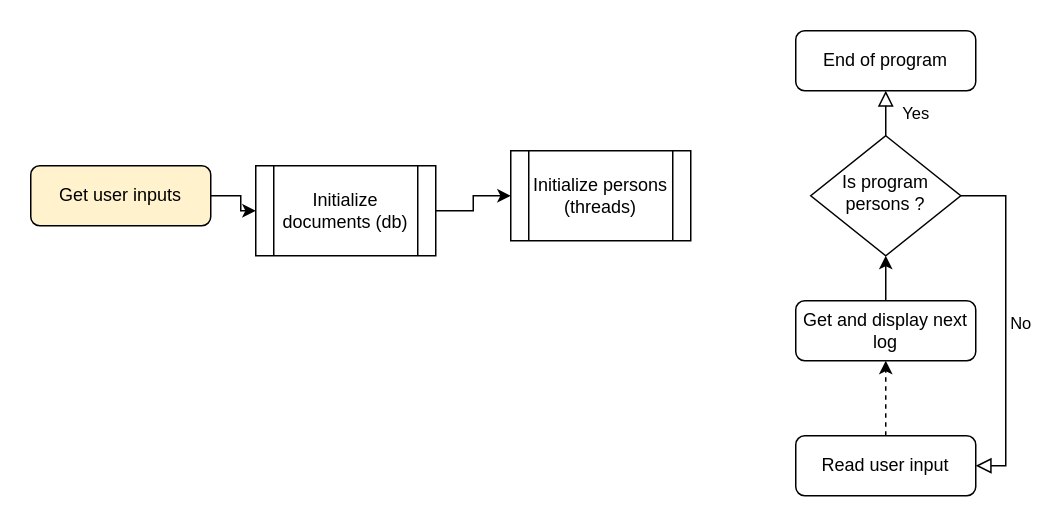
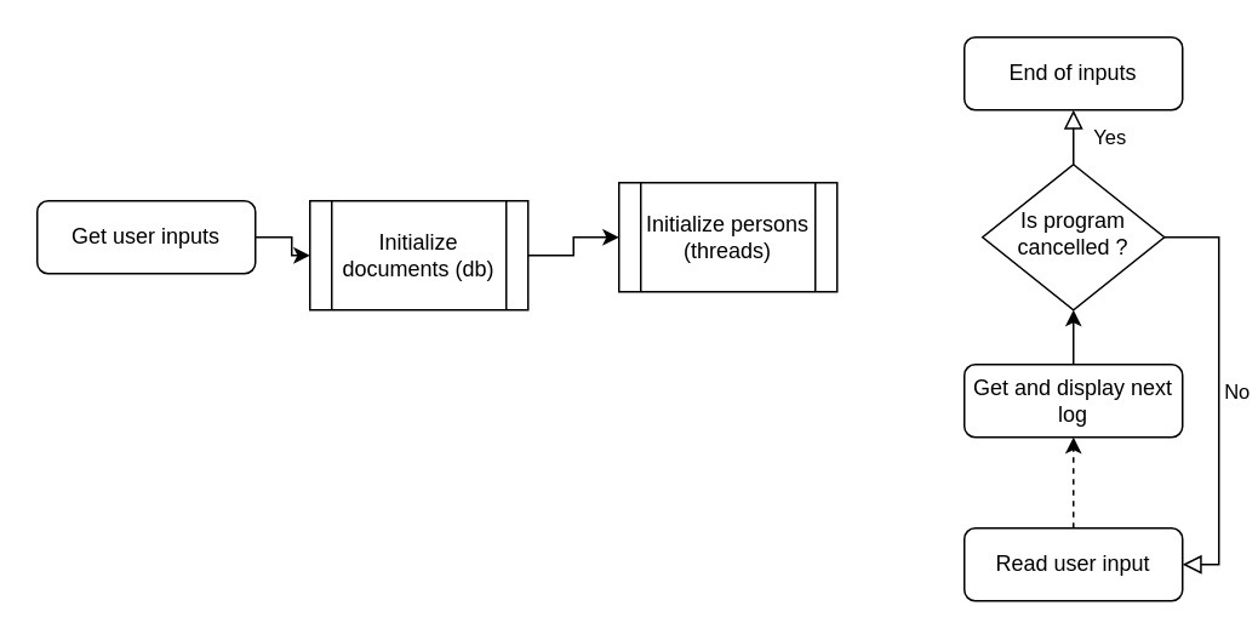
  <mxCell id="0" />
  <mxCell id="1" parent="0" />
  <mxCell id="2" style="edgeStyle=orthogonalEdgeStyle;rounded=0;orthogonalLoop=1;jettySize=auto;html=1;entryX=0;entryY=0.5;entryDx=0;entryDy=0;" edge="1" parent="1" source="3" target="8"><mxGeometry relative="1" as="geometry"><Array as="points" /></mxGeometry></mxCell>
- <mxCell id="3" value="Get user inputs" style="rounded=1;whiteSpace=wrap;html=1;fontSize=12;glass=0;strokeWidth=1;shadow=0;fillColor=#fff2cc;" parent="1" vertex="1"><mxGeometry x="20" y="110" width="120" height="40" as="geometry" /></mxCell>
+ <mxCell id="3" value="Get user inputs" style="rounded=1;whiteSpace=wrap;html=1;fontSize=12;glass=0;strokeWidth=1;shadow=0;" parent="1" vertex="1"><mxGeometry x="20" y="110" width="120" height="40" as="geometry" /></mxCell>
  <mxCell id="4" value="Yes" style="rounded=0;html=1;jettySize=auto;orthogonalLoop=1;fontSize=11;endArrow=block;endFill=0;endSize=8;strokeWidth=1;shadow=0;labelBackgroundColor=none;edgeStyle=orthogonalEdgeStyle;entryX=0.5;entryY=1;entryDx=0;entryDy=0;" parent="1" source="6" target="12" edge="1"><mxGeometry y="20" relative="1" as="geometry"><mxPoint as="offset" /><mxPoint x="310.043" y="430.034" as="targetPoint" /><Array as="points" /></mxGeometry></mxCell>
  <mxCell id="5" value="No" style="edgeStyle=orthogonalEdgeStyle;rounded=0;html=1;jettySize=auto;orthogonalLoop=1;fontSize=11;endArrow=block;endFill=0;endSize=8;strokeWidth=1;shadow=0;labelBackgroundColor=none;entryX=1;entryY=0.5;entryDx=0;entryDy=0;exitX=1;exitY=0.5;exitDx=0;exitDy=0;" parent="1" source="6" target="11" edge="1"><mxGeometry y="10" relative="1" as="geometry"><mxPoint as="offset" /><mxPoint x="-110" y="430" as="targetPoint" /><Array as="points"><mxPoint x="670" y="130" /><mxPoint x="670" y="310" /></Array></mxGeometry></mxCell>
- <mxCell id="6" value="Is program persons ?" style="rhombus;whiteSpace=wrap;html=1;shadow=0;fontFamily=Helvetica;fontSize=12;align=center;strokeWidth=1;spacing=6;spacingTop=-4;" parent="1" vertex="1"><mxGeometry x="540" y="90" width="100" height="80" as="geometry" /></mxCell>
+ <mxCell id="6" value="Is program cancelled ?" style="rhombus;whiteSpace=wrap;html=1;shadow=0;fontFamily=Helvetica;fontSize=12;align=center;strokeWidth=1;spacing=6;spacingTop=-4;" parent="1" vertex="1"><mxGeometry x="540" y="90" width="100" height="80" as="geometry" /></mxCell>
  <mxCell id="7" style="edgeStyle=orthogonalEdgeStyle;rounded=0;orthogonalLoop=1;jettySize=auto;html=1;entryX=0;entryY=0.5;entryDx=0;entryDy=0;" edge="1" parent="1" source="8" target="9"><mxGeometry relative="1" as="geometry" /></mxCell>
  <mxCell id="8" value="Initialize documents (db)" style="shape=process;whiteSpace=wrap;html=1;backgroundOutline=1;" vertex="1" parent="1"><mxGeometry x="170" y="110" width="120" height="60" as="geometry" /></mxCell>
  <mxCell id="9" value="Initialize persons (threads)" style="shape=process;whiteSpace=wrap;html=1;backgroundOutline=1;" vertex="1" parent="1"><mxGeometry x="340" y="100" width="120" height="60" as="geometry" /></mxCell>
  <mxCell id="10" style="edgeStyle=orthogonalEdgeStyle;rounded=0;orthogonalLoop=1;jettySize=auto;html=1;entryX=0.5;entryY=1;entryDx=0;entryDy=0;dashed=1;" edge="1" parent="1" source="11" target="14"><mxGeometry relative="1" as="geometry" /></mxCell>
  <mxCell id="11" value="Read user input" style="rounded=1;whiteSpace=wrap;html=1;fontSize=12;glass=0;strokeWidth=1;shadow=0;" vertex="1" parent="1"><mxGeometry x="530" y="290" width="120" height="40" as="geometry" /></mxCell>
- <mxCell id="12" value="End of program" style="rounded=1;whiteSpace=wrap;html=1;fontSize=12;glass=0;strokeWidth=1;shadow=0;" vertex="1" parent="1"><mxGeometry x="530" y="20" width="120" height="40" as="geometry" /></mxCell>
+ <mxCell id="12" value="End of inputs" style="rounded=1;whiteSpace=wrap;html=1;fontSize=12;glass=0;strokeWidth=1;shadow=0;" vertex="1" parent="1"><mxGeometry x="530" y="20" width="120" height="40" as="geometry" /></mxCell>
  <mxCell id="13" style="edgeStyle=orthogonalEdgeStyle;rounded=0;orthogonalLoop=1;jettySize=auto;html=1;entryX=0.5;entryY=1;entryDx=0;entryDy=0;" edge="1" parent="1" source="14" target="6"><mxGeometry relative="1" as="geometry" /></mxCell>
  <mxCell id="14" value="Get and display next log" style="rounded=1;whiteSpace=wrap;html=1;fontSize=12;glass=0;strokeWidth=1;shadow=0;" vertex="1" parent="1"><mxGeometry x="530" y="200" width="120" height="40" as="geometry" /></mxCell>
